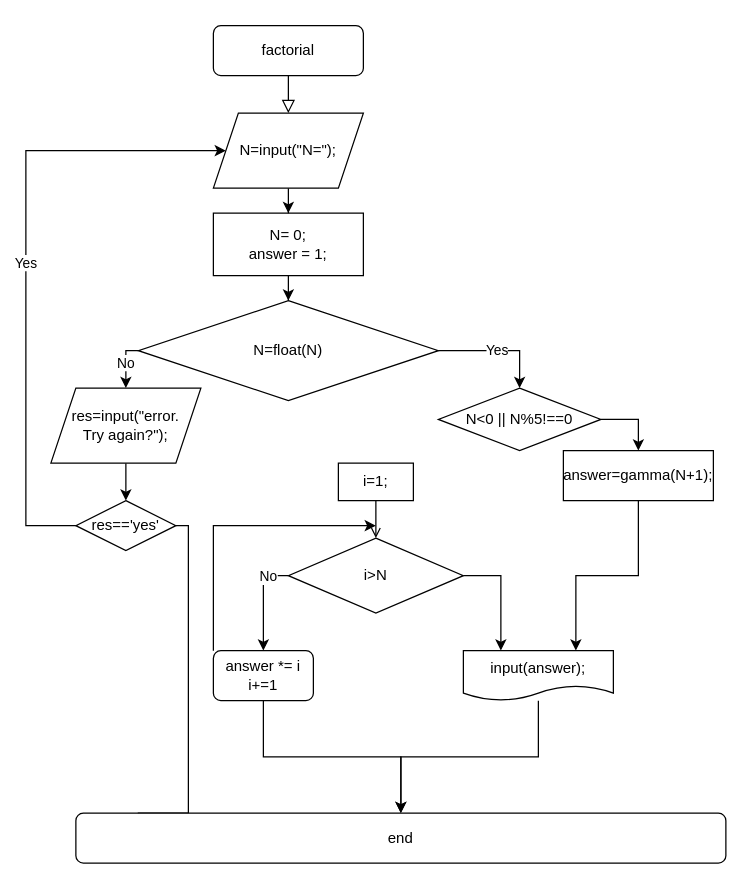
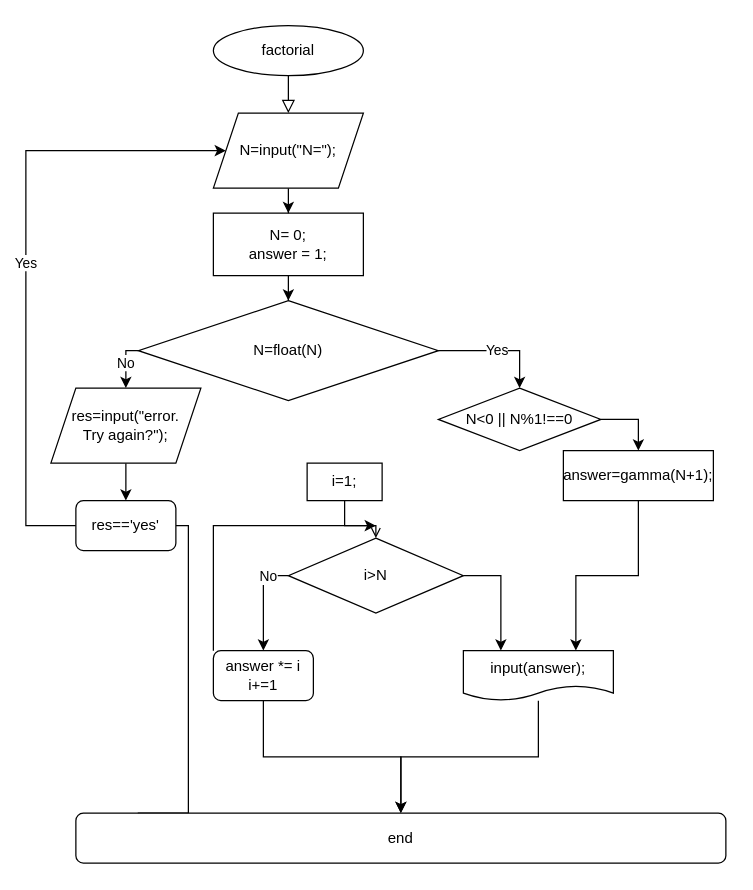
  <mxCell id="0" />
  <mxCell id="1" parent="0" />
  <mxCell id="2" value="" style="rounded=0;html=1;jettySize=auto;orthogonalLoop=1;fontSize=11;endArrow=block;endFill=0;endSize=8;strokeWidth=1;shadow=0;labelBackgroundColor=none;edgeStyle=orthogonalEdgeStyle;" edge="1" parent="1" source="3" target="11"><mxGeometry relative="1" as="geometry"><mxPoint x="230" y="170" as="targetPoint" /></mxGeometry></mxCell>
- <mxCell id="3" value="factorial" style="rounded=1;whiteSpace=wrap;html=1;fontSize=12;glass=0;strokeWidth=1;shadow=0;" vertex="1" parent="1"><mxGeometry x="170" y="20" width="120" height="40" as="geometry" /></mxCell>
+ <mxCell id="3" value="factorial" style="ellipse;whiteSpace=wrap;html=1;fontSize=12;glass=0;strokeWidth=1;shadow=0;" vertex="1" parent="1"><mxGeometry x="170" y="20" width="120" height="40" as="geometry" /></mxCell>
  <mxCell id="4" style="edgeStyle=orthogonalEdgeStyle;rounded=0;orthogonalLoop=1;jettySize=auto;html=1;entryX=0.5;entryY=0;entryDx=0;entryDy=0;" edge="1" parent="1" source="5" target="9"><mxGeometry relative="1" as="geometry" /></mxCell>
  <mxCell id="5" value="N= 0;&lt;br&gt;answer = 1;" style="rounded=0;whiteSpace=wrap;html=1;" vertex="1" parent="1"><mxGeometry x="170" y="170" width="120" height="50" as="geometry" /></mxCell>
  <mxCell id="6" value="No" style="edgeStyle=orthogonalEdgeStyle;rounded=0;orthogonalLoop=1;jettySize=auto;html=1;exitX=0;exitY=0.5;exitDx=0;exitDy=0;entryX=0.5;entryY=0;entryDx=0;entryDy=0;" edge="1" parent="1" source="9"><mxGeometry relative="1" as="geometry"><mxPoint x="100" y="310" as="targetPoint" /></mxGeometry></mxCell>
  <mxCell id="7" value="" style="edgeStyle=orthogonalEdgeStyle;rounded=0;orthogonalLoop=1;jettySize=auto;html=1;exitX=1;exitY=0.5;exitDx=0;exitDy=0;entryX=0.5;entryY=0;entryDx=0;entryDy=0;" edge="1" parent="1" source="9" target="20"><mxGeometry relative="1" as="geometry"><mxPoint x="420" y="280" as="targetPoint" /><Array as="points"><mxPoint x="415" y="280" /></Array></mxGeometry></mxCell>
  <mxCell id="8" value="Yes" style="edgeLabel;html=1;align=center;verticalAlign=middle;resizable=0;points=[];" vertex="1" connectable="0" parent="7"><mxGeometry x="-0.025" y="1" relative="1" as="geometry"><mxPoint as="offset" /></mxGeometry></mxCell>
  <mxCell id="9" value="N=float(N)" style="rhombus;whiteSpace=wrap;html=1;" vertex="1" parent="1"><mxGeometry x="110" y="240" width="240" height="80" as="geometry" /></mxCell>
  <mxCell id="10" style="edgeStyle=orthogonalEdgeStyle;rounded=0;orthogonalLoop=1;jettySize=auto;html=1;entryX=0.5;entryY=0;entryDx=0;entryDy=0;" edge="1" parent="1" source="11" target="5"><mxGeometry relative="1" as="geometry" /></mxCell>
  <mxCell id="11" value="N=input(&quot;N=&quot;);" style="shape=parallelogram;perimeter=parallelogramPerimeter;whiteSpace=wrap;html=1;fixedSize=1;" vertex="1" parent="1"><mxGeometry x="170" y="90" width="120" height="60" as="geometry" /></mxCell>
  <mxCell id="12" value="" style="edgeStyle=orthogonalEdgeStyle;rounded=0;orthogonalLoop=1;jettySize=auto;html=1;" edge="1" parent="1"><mxGeometry relative="1" as="geometry"><mxPoint x="100" y="370" as="sourcePoint" /></mxGeometry></mxCell>
  <mxCell id="13" value="" style="edgeStyle=orthogonalEdgeStyle;rounded=0;orthogonalLoop=1;jettySize=auto;html=1;" edge="1" parent="1"><mxGeometry relative="1" as="geometry"><mxPoint x="100" y="460" as="targetPoint" /></mxGeometry></mxCell>
  <mxCell id="14" style="edgeStyle=orthogonalEdgeStyle;rounded=0;orthogonalLoop=1;jettySize=auto;html=1;entryX=0.5;entryY=0;entryDx=0;entryDy=0;" edge="1" parent="1" source="15" target="18"><mxGeometry relative="1" as="geometry" /></mxCell>
  <mxCell id="15" value="res=input(&quot;error. &lt;br&gt;Try again?&quot;);" style="shape=parallelogram;perimeter=parallelogramPerimeter;whiteSpace=wrap;html=1;fixedSize=1;" vertex="1" parent="1"><mxGeometry x="40" y="310" width="120" height="60" as="geometry" /></mxCell>
  <mxCell id="16" value="Yes" style="edgeStyle=orthogonalEdgeStyle;rounded=0;orthogonalLoop=1;jettySize=auto;html=1;entryX=0;entryY=0.5;entryDx=0;entryDy=0;exitX=0;exitY=0.5;exitDx=0;exitDy=0;" edge="1" parent="1" source="18" target="11"><mxGeometry relative="1" as="geometry"><mxPoint x="490" y="400" as="targetPoint" /><Array as="points"><mxPoint x="20" y="420" /><mxPoint x="20" y="120" /></Array></mxGeometry></mxCell>
  <mxCell id="17" style="edgeStyle=orthogonalEdgeStyle;rounded=0;orthogonalLoop=1;jettySize=auto;html=1;exitX=1;exitY=0.5;exitDx=0;exitDy=0;entryX=0;entryY=0.5;entryDx=0;entryDy=0;" edge="1" parent="1" source="18" target="21"><mxGeometry relative="1" as="geometry"><mxPoint x="160" y="480" as="targetPoint" /><Array as="points"><mxPoint x="150" y="420" /><mxPoint x="150" y="650" /><mxPoint x="110" y="650" /><mxPoint x="110" y="670" /></Array></mxGeometry></mxCell>
- <mxCell id="18" value="res=='yes'" style="rhombus;whiteSpace=wrap;html=1;" vertex="1" parent="1"><mxGeometry x="60" y="400" width="80" height="40" as="geometry" /></mxCell>
+ <mxCell id="18" value="res=='yes'" style="whiteSpace=wrap;html=1;rounded=1;" vertex="1" parent="1"><mxGeometry x="60" y="400" width="80" height="40" as="geometry" /></mxCell>
  <mxCell id="19" style="edgeStyle=orthogonalEdgeStyle;rounded=0;orthogonalLoop=1;jettySize=auto;html=1;entryX=0.5;entryY=0;entryDx=0;entryDy=0;" edge="1" parent="1" source="20" target="34"><mxGeometry relative="1" as="geometry"><Array as="points"><mxPoint x="510" y="335" /></Array></mxGeometry></mxCell>
- <mxCell id="20" value="N&amp;lt;0 || N%5!==0" style="rhombus;whiteSpace=wrap;html=1;" vertex="1" parent="1"><mxGeometry x="350" y="310" width="130" height="50" as="geometry" /></mxCell>
+ <mxCell id="20" value="N&amp;lt;0 || N%1!==0" style="rhombus;whiteSpace=wrap;html=1;" vertex="1" parent="1"><mxGeometry x="350" y="310" width="130" height="50" as="geometry" /></mxCell>
  <mxCell id="21" value="end" style="rounded=1;whiteSpace=wrap;html=1;fontSize=12;glass=0;strokeWidth=1;shadow=0;" vertex="1" parent="1"><mxGeometry x="60" y="650" width="520" height="40" as="geometry" /></mxCell>
  <mxCell id="22" value="" style="edgeStyle=orthogonalEdgeStyle;rounded=0;orthogonalLoop=1;jettySize=auto;html=1;endArrow=open;" edge="1" parent="1" source="23" target="29"><mxGeometry relative="1" as="geometry" /></mxCell>
- <mxCell id="23" value="i=1;" style="rounded=0;whiteSpace=wrap;html=1;" vertex="1" parent="1"><mxGeometry x="270" y="370" width="60" height="30" as="geometry" /></mxCell>
+ <mxCell id="23" value="i=1;" style="rounded=0;whiteSpace=wrap;html=1;" vertex="1" parent="1"><mxGeometry x="245" y="370" width="60" height="30" as="geometry" /></mxCell>
  <mxCell id="24" style="edgeStyle=orthogonalEdgeStyle;rounded=0;orthogonalLoop=1;jettySize=auto;html=1;" edge="1" parent="1" source="25" target="21"><mxGeometry relative="1" as="geometry" /></mxCell>
  <mxCell id="25" value="input(answer);" style="shape=document;whiteSpace=wrap;html=1;boundedLbl=1;" vertex="1" parent="1"><mxGeometry x="370" y="520" width="120" height="40" as="geometry" /></mxCell>
  <mxCell id="26" style="edgeStyle=orthogonalEdgeStyle;rounded=0;orthogonalLoop=1;jettySize=auto;html=1;entryX=0.5;entryY=0;entryDx=0;entryDy=0;exitX=0;exitY=0.5;exitDx=0;exitDy=0;" edge="1" parent="1" source="29" target="32"><mxGeometry relative="1" as="geometry"><Array as="points"><mxPoint x="210" y="460" /><mxPoint x="210" y="510" /></Array></mxGeometry></mxCell>
  <mxCell id="27" value="No" style="edgeLabel;html=1;align=center;verticalAlign=middle;resizable=0;points=[];" vertex="1" connectable="0" parent="26"><mxGeometry x="-0.565" relative="1" as="geometry"><mxPoint as="offset" /></mxGeometry></mxCell>
  <mxCell id="28" style="edgeStyle=orthogonalEdgeStyle;rounded=0;orthogonalLoop=1;jettySize=auto;html=1;" edge="1" parent="1" source="29" target="25"><mxGeometry relative="1" as="geometry"><Array as="points"><mxPoint x="400" y="460" /></Array></mxGeometry></mxCell>
  <mxCell id="29" value="i&amp;gt;N" style="rhombus;whiteSpace=wrap;html=1;" vertex="1" parent="1"><mxGeometry x="230" y="430" width="140" height="60" as="geometry" /></mxCell>
  <mxCell id="30" style="edgeStyle=orthogonalEdgeStyle;rounded=0;orthogonalLoop=1;jettySize=auto;html=1;" edge="1" parent="1" source="32"><mxGeometry relative="1" as="geometry"><mxPoint x="300" y="420" as="targetPoint" /><Array as="points"><mxPoint x="170" y="420" /></Array></mxGeometry></mxCell>
  <mxCell id="31" value="" style="edgeStyle=orthogonalEdgeStyle;rounded=0;orthogonalLoop=1;jettySize=auto;html=1;" edge="1" parent="1" source="32" target="21"><mxGeometry relative="1" as="geometry" /></mxCell>
  <mxCell id="32" value="answer *= i&lt;br&gt;i+=1" style="whiteSpace=wrap;html=1;rounded=1;" vertex="1" parent="1"><mxGeometry x="170" y="520" width="80" height="40" as="geometry" /></mxCell>
  <mxCell id="33" style="edgeStyle=orthogonalEdgeStyle;rounded=0;orthogonalLoop=1;jettySize=auto;html=1;entryX=0.75;entryY=0;entryDx=0;entryDy=0;" edge="1" parent="1" source="34" target="25"><mxGeometry relative="1" as="geometry" /></mxCell>
  <mxCell id="34" value="answer=gamma(N+1);" style="whiteSpace=wrap;html=1;" vertex="1" parent="1"><mxGeometry x="450" y="360" width="120" height="40" as="geometry" /></mxCell>
